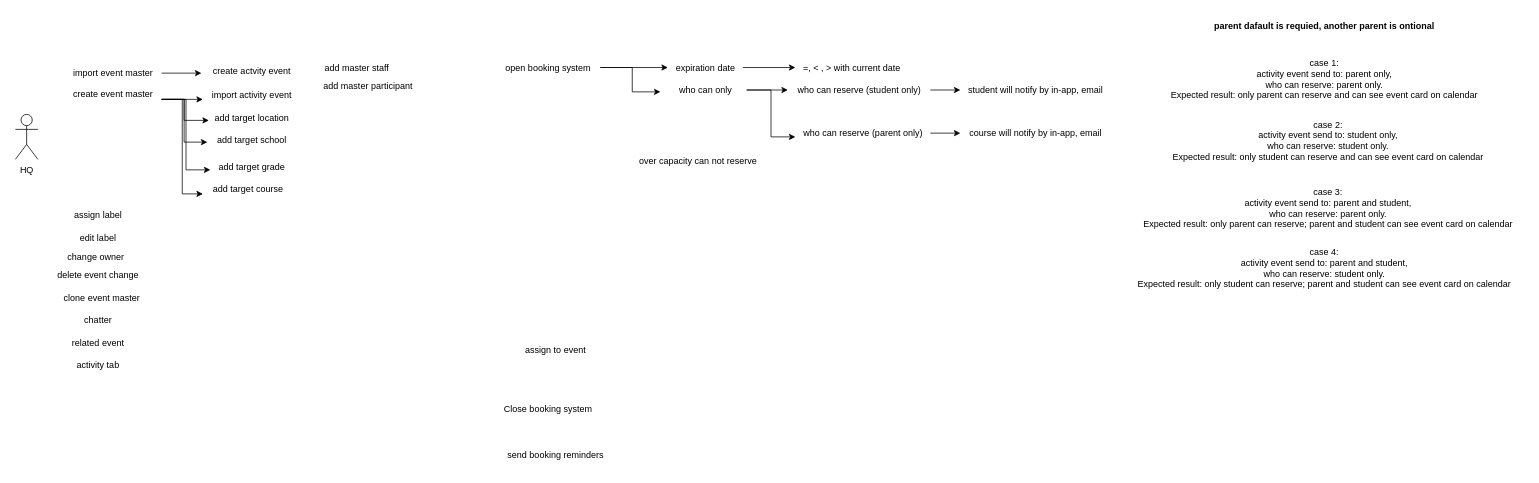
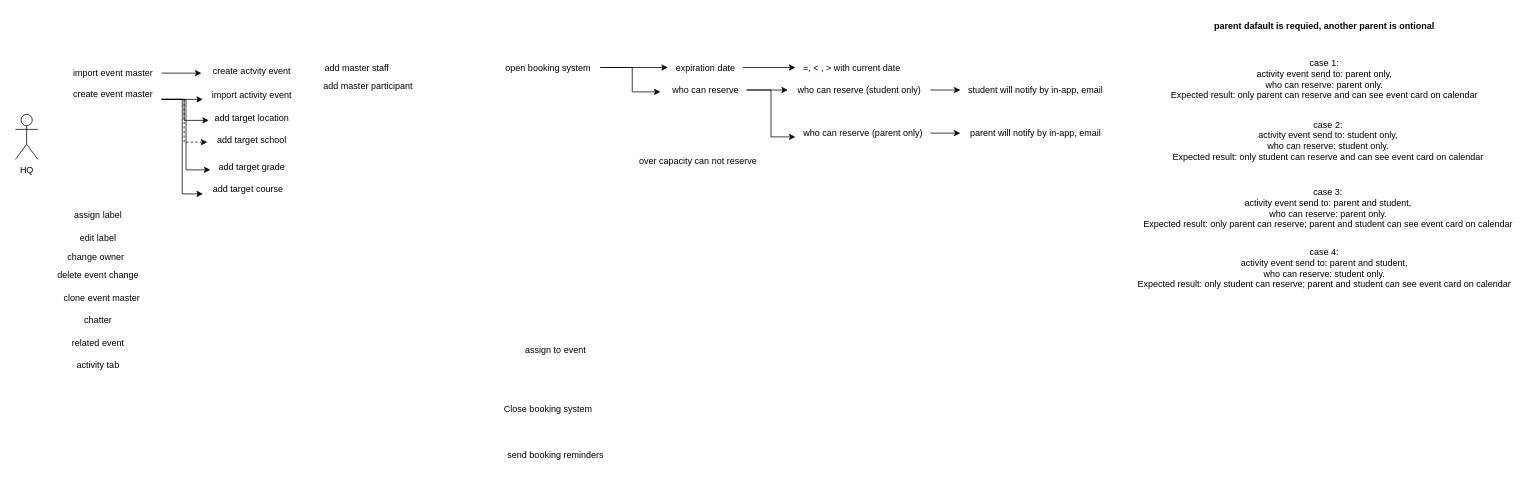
  <mxCell id="0" />
  <mxCell id="1" parent="0" />
  <mxCell id="2" value="HQ" style="shape=umlActor;verticalLabelPosition=bottom;verticalAlign=top;html=1;outlineConnect=0;" vertex="1" parent="1"><mxGeometry x="20" y="152" width="30" height="60" as="geometry" /></mxCell>
  <mxCell id="3" value="create event master&lt;div&gt;&lt;div&gt;&lt;br&gt;&lt;/div&gt;&lt;/div&gt;" style="text;html=1;align=center;verticalAlign=middle;resizable=0;points=[];autosize=1;strokeColor=none;fillColor=none;" vertex="1" parent="1"><mxGeometry x="85" y="112" width="130" height="40" as="geometry" /></mxCell>
  <mxCell id="4" value="create actvity event&lt;div&gt;&lt;br&gt;&lt;/div&gt;" style="text;html=1;align=center;verticalAlign=middle;resizable=0;points=[];autosize=1;strokeColor=none;fillColor=none;" vertex="1" parent="1"><mxGeometry x="270" y="82" width="130" height="40" as="geometry" /></mxCell>
  <mxCell id="5" value="import event master" style="text;html=1;align=center;verticalAlign=middle;resizable=0;points=[];autosize=1;strokeColor=none;fillColor=none;" vertex="1" parent="1"><mxGeometry x="85" y="82" width="130" height="30" as="geometry" /></mxCell>
  <mxCell id="6" value="import activity event" style="text;html=1;align=center;verticalAlign=middle;resizable=0;points=[];autosize=1;strokeColor=none;fillColor=none;" vertex="1" parent="1"><mxGeometry x="270" y="112" width="130" height="30" as="geometry" /></mxCell>
  <mxCell id="7" value="add target location" style="text;html=1;align=center;verticalAlign=middle;resizable=0;points=[];autosize=1;strokeColor=none;fillColor=none;" vertex="1" parent="1"><mxGeometry x="275" y="142" width="120" height="30" as="geometry" /></mxCell>
  <mxCell id="8" value="add target school" style="text;html=1;align=center;verticalAlign=middle;resizable=0;points=[];autosize=1;strokeColor=none;fillColor=none;" vertex="1" parent="1"><mxGeometry x="275" y="172" width="120" height="30" as="geometry" /></mxCell>
  <mxCell id="9" value="add target grade" style="text;html=1;align=center;verticalAlign=middle;resizable=0;points=[];autosize=1;strokeColor=none;fillColor=none;" vertex="1" parent="1"><mxGeometry x="280" y="207" width="110" height="30" as="geometry" /></mxCell>
  <mxCell id="10" value="add target course" style="text;html=1;align=center;verticalAlign=middle;resizable=0;points=[];autosize=1;strokeColor=none;fillColor=none;" vertex="1" parent="1"><mxGeometry x="270" y="237" width="120" height="30" as="geometry" /></mxCell>
  <mxCell id="11" value="add mas&lt;span style=&quot;background-color: transparent; color: light-dark(rgb(0, 0, 0), rgb(255, 255, 255));&quot;&gt;ter staff&lt;/span&gt;" style="text;html=1;align=center;verticalAlign=middle;resizable=0;points=[];autosize=1;strokeColor=none;fillColor=none;" vertex="1" parent="1"><mxGeometry x="420" y="74.5" width="110" height="30" as="geometry" /></mxCell>
  <mxCell id="12" value="add master participant" style="text;html=1;align=center;verticalAlign=middle;resizable=0;points=[];autosize=1;strokeColor=none;fillColor=none;" vertex="1" parent="1"><mxGeometry x="420" y="99.5" width="140" height="30" as="geometry" /></mxCell>
  <mxCell id="13" style="edgeStyle=orthogonalEdgeStyle;rounded=0;orthogonalLoop=1;jettySize=auto;html=1;" edge="1" parent="1" source="14" target="24"><mxGeometry relative="1" as="geometry" /></mxCell>
  <mxCell id="14" value="open booking system" style="text;html=1;align=center;verticalAlign=middle;resizable=0;points=[];autosize=1;strokeColor=none;fillColor=none;" vertex="1" parent="1"><mxGeometry x="660" y="74.5" width="140" height="30" as="geometry" /></mxCell>
  <mxCell id="15" value="Close booking system" style="text;html=1;align=center;verticalAlign=middle;resizable=0;points=[];autosize=1;strokeColor=none;fillColor=none;" vertex="1" parent="1"><mxGeometry x="660" y="530" width="140" height="30" as="geometry" /></mxCell>
  <mxCell id="16" style="edgeStyle=orthogonalEdgeStyle;rounded=0;orthogonalLoop=1;jettySize=auto;html=1;" edge="1" parent="1" source="17" target="20"><mxGeometry relative="1" as="geometry" /></mxCell>
  <mxCell id="17" value="who can reserve (student only)" style="text;html=1;align=center;verticalAlign=middle;resizable=0;points=[];autosize=1;strokeColor=none;fillColor=none;" vertex="1" parent="1"><mxGeometry x="1050" y="104.5" width="190" height="30" as="geometry" /></mxCell>
  <mxCell id="18" style="edgeStyle=orthogonalEdgeStyle;rounded=0;orthogonalLoop=1;jettySize=auto;html=1;" edge="1" parent="1" source="19" target="21"><mxGeometry relative="1" as="geometry" /></mxCell>
  <mxCell id="19" value="who can reserve (parent only)" style="text;html=1;align=center;verticalAlign=middle;resizable=0;points=[];autosize=1;strokeColor=none;fillColor=none;" vertex="1" parent="1"><mxGeometry x="1060" y="162" width="180" height="30" as="geometry" /></mxCell>
  <mxCell id="20" value="student will notify by in-app, email" style="text;html=1;align=center;verticalAlign=middle;resizable=0;points=[];autosize=1;strokeColor=none;fillColor=none;" vertex="1" parent="1"><mxGeometry x="1280" y="104.5" width="200" height="30" as="geometry" /></mxCell>
- <mxCell id="21" value="course will notify by in-app, email" style="text;html=1;align=center;verticalAlign=middle;resizable=0;points=[];autosize=1;strokeColor=none;fillColor=none;" vertex="1" parent="1"><mxGeometry x="1280" y="162" width="200" height="30" as="geometry" /></mxCell>
+ <mxCell id="21" value="parent will notify by in-app, email" style="text;html=1;align=center;verticalAlign=middle;resizable=0;points=[];autosize=1;strokeColor=none;fillColor=none;" vertex="1" parent="1"><mxGeometry x="1280" y="162" width="200" height="30" as="geometry" /></mxCell>
  <mxCell id="22" value="assign to event" style="text;html=1;align=center;verticalAlign=middle;resizable=0;points=[];autosize=1;strokeColor=none;fillColor=none;" vertex="1" parent="1"><mxGeometry x="690" y="452" width="100" height="30" as="geometry" /></mxCell>
  <mxCell id="23" style="edgeStyle=orthogonalEdgeStyle;rounded=0;orthogonalLoop=1;jettySize=auto;html=1;" edge="1" parent="1" source="24" target="27"><mxGeometry relative="1" as="geometry" /></mxCell>
  <mxCell id="24" value="expiration date" style="text;html=1;align=center;verticalAlign=middle;resizable=0;points=[];autosize=1;strokeColor=none;fillColor=none;" vertex="1" parent="1"><mxGeometry x="890" y="74.5" width="100" height="30" as="geometry" /></mxCell>
  <mxCell id="25" style="edgeStyle=orthogonalEdgeStyle;rounded=0;orthogonalLoop=1;jettySize=auto;html=1;" edge="1" parent="1" source="26" target="17"><mxGeometry relative="1" as="geometry" /></mxCell>
- <mxCell id="26" value="who can only" style="text;html=1;align=center;verticalAlign=middle;resizable=0;points=[];autosize=1;strokeColor=none;fillColor=none;" vertex="1" parent="1"><mxGeometry x="885" y="104.5" width="110" height="30" as="geometry" /></mxCell>
+ <mxCell id="26" value="who can reserve" style="text;html=1;align=center;verticalAlign=middle;resizable=0;points=[];autosize=1;strokeColor=none;fillColor=none;" vertex="1" parent="1"><mxGeometry x="885" y="104.5" width="110" height="30" as="geometry" /></mxCell>
  <mxCell id="27" value="=, &amp;lt; , &amp;gt; with current date" style="text;html=1;align=center;verticalAlign=middle;resizable=0;points=[];autosize=1;strokeColor=none;fillColor=none;" vertex="1" parent="1"><mxGeometry x="1060" y="74.5" width="150" height="30" as="geometry" /></mxCell>
  <mxCell id="28" style="edgeStyle=orthogonalEdgeStyle;rounded=0;orthogonalLoop=1;jettySize=auto;html=1;entryX=0;entryY=0.667;entryDx=0;entryDy=0;entryPerimeter=0;" edge="1" parent="1" source="26" target="19"><mxGeometry relative="1" as="geometry" /></mxCell>
  <mxCell id="29" style="edgeStyle=orthogonalEdgeStyle;rounded=0;orthogonalLoop=1;jettySize=auto;html=1;entryX=-0.015;entryY=0.375;entryDx=0;entryDy=0;entryPerimeter=0;" edge="1" parent="1" source="5" target="4"><mxGeometry relative="1" as="geometry" /></mxCell>
  <mxCell id="30" style="edgeStyle=orthogonalEdgeStyle;rounded=0;orthogonalLoop=1;jettySize=auto;html=1;entryX=0;entryY=0.667;entryDx=0;entryDy=0;entryPerimeter=0;" edge="1" parent="1" source="3" target="6"><mxGeometry relative="1" as="geometry" /></mxCell>
  <mxCell id="31" style="edgeStyle=orthogonalEdgeStyle;rounded=0;orthogonalLoop=1;jettySize=auto;html=1;entryX=0.025;entryY=0.6;entryDx=0;entryDy=0;entryPerimeter=0;" edge="1" parent="1" source="3" target="7"><mxGeometry relative="1" as="geometry"><Array as="points"><mxPoint x="245" y="132" /><mxPoint x="245" y="160" /></Array></mxGeometry></mxCell>
- <mxCell id="32" style="edgeStyle=orthogonalEdgeStyle;rounded=0;orthogonalLoop=1;jettySize=auto;html=1;entryX=0.008;entryY=0.567;entryDx=0;entryDy=0;entryPerimeter=0;" edge="1" parent="1" source="3" target="8"><mxGeometry relative="1" as="geometry" /></mxCell>
+ <mxCell id="32" style="edgeStyle=orthogonalEdgeStyle;rounded=0;orthogonalLoop=1;jettySize=auto;html=1;entryX=0.008;entryY=0.567;entryDx=0;entryDy=0;entryPerimeter=0;dashed=1;" edge="1" parent="1" source="3" target="8"><mxGeometry relative="1" as="geometry" /></mxCell>
  <mxCell id="33" style="edgeStyle=orthogonalEdgeStyle;rounded=0;orthogonalLoop=1;jettySize=auto;html=1;entryX=0;entryY=0.633;entryDx=0;entryDy=0;entryPerimeter=0;" edge="1" parent="1" source="3" target="9"><mxGeometry relative="1" as="geometry" /></mxCell>
  <mxCell id="34" style="edgeStyle=orthogonalEdgeStyle;rounded=0;orthogonalLoop=1;jettySize=auto;html=1;entryX=0;entryY=0.7;entryDx=0;entryDy=0;entryPerimeter=0;" edge="1" parent="1" source="3" target="10"><mxGeometry relative="1" as="geometry" /></mxCell>
  <mxCell id="35" value="send booking reminders" style="text;html=1;align=center;verticalAlign=middle;resizable=0;points=[];autosize=1;strokeColor=none;fillColor=none;" vertex="1" parent="1"><mxGeometry x="665" y="592" width="150" height="30" as="geometry" /></mxCell>
  <mxCell id="36" value="delete event change" style="text;html=1;align=center;verticalAlign=middle;resizable=0;points=[];autosize=1;strokeColor=none;fillColor=none;" vertex="1" parent="1"><mxGeometry x="65" y="352" width="130" height="30" as="geometry" /></mxCell>
  <mxCell id="37" value="clone event master" style="text;html=1;align=center;verticalAlign=middle;resizable=0;points=[];autosize=1;strokeColor=none;fillColor=none;" vertex="1" parent="1"><mxGeometry x="75" y="382" width="120" height="30" as="geometry" /></mxCell>
  <mxCell id="38" value="chatter" style="text;html=1;align=center;verticalAlign=middle;resizable=0;points=[];autosize=1;strokeColor=none;fillColor=none;" vertex="1" parent="1"><mxGeometry x="100" y="412" width="60" height="30" as="geometry" /></mxCell>
  <mxCell id="39" value="related event" style="text;html=1;align=center;verticalAlign=middle;resizable=0;points=[];autosize=1;strokeColor=none;fillColor=none;" vertex="1" parent="1"><mxGeometry x="85" y="442" width="90" height="30" as="geometry" /></mxCell>
  <mxCell id="40" value="activity tab" style="text;html=1;align=center;verticalAlign=middle;resizable=0;points=[];autosize=1;strokeColor=none;fillColor=none;" vertex="1" parent="1"><mxGeometry x="90" y="472" width="80" height="30" as="geometry" /></mxCell>
  <mxCell id="41" value="case 1:&lt;br&gt;activity event send to: parent only, &lt;br&gt;who can reserve: parent only. &lt;br&gt;Expected result: only parent can reserve and can see event card on calendar" style="text;html=1;align=center;verticalAlign=middle;resizable=0;points=[];autosize=1;strokeColor=none;fillColor=none;" vertex="1" parent="1"><mxGeometry x="1550" y="69.5" width="430" height="70" as="geometry" /></mxCell>
  <mxCell id="42" value="&lt;div&gt;case 2:&lt;br&gt;activity event send to: student only,&lt;br&gt;who can reserve: student only.&lt;br&gt;Expected result: only student can reserve and can see event card on calendar&lt;/div&gt;" style="text;html=1;align=center;verticalAlign=middle;resizable=0;points=[];autosize=1;strokeColor=none;fillColor=none;" vertex="1" parent="1"><mxGeometry x="1550" y="152" width="440" height="70" as="geometry" /></mxCell>
  <mxCell id="43" value="case 3:&lt;br&gt;activity event send to: parent and student,&lt;br&gt;who can reserve: parent only.&lt;br&gt;Expected result: only parent can reserve; parent and student can see event card on calendar" style="text;html=1;align=center;verticalAlign=middle;resizable=0;points=[];autosize=1;strokeColor=none;fillColor=none;" vertex="1" parent="1"><mxGeometry x="1510" y="242" width="520" height="70" as="geometry" /></mxCell>
  <mxCell id="44" value="case 4:&lt;br&gt;activity event send to: parent and student,&lt;br&gt;who can reserve: student only.&lt;br&gt;Expected result: only student can reserve; parent and student can see event card on calendar" style="text;html=1;align=center;verticalAlign=middle;resizable=0;points=[];autosize=1;strokeColor=none;fillColor=none;" vertex="1" parent="1"><mxGeometry x="1505" y="322" width="520" height="70" as="geometry" /></mxCell>
  <mxCell id="45" value="&lt;b&gt;parent dafault is requied, another parent is ontional&lt;/b&gt;" style="text;html=1;align=center;verticalAlign=middle;resizable=0;points=[];autosize=1;strokeColor=none;fillColor=none;" vertex="1" parent="1"><mxGeometry x="1605" y="20" width="320" height="30" as="geometry" /></mxCell>
  <mxCell id="46" style="edgeStyle=orthogonalEdgeStyle;rounded=0;orthogonalLoop=1;jettySize=auto;html=1;entryX=-0.045;entryY=0.583;entryDx=0;entryDy=0;entryPerimeter=0;" edge="1" parent="1" source="14" target="26"><mxGeometry relative="1" as="geometry" /></mxCell>
  <mxCell id="47" value="assign label" style="text;html=1;align=center;verticalAlign=middle;resizable=0;points=[];autosize=1;strokeColor=none;fillColor=none;" vertex="1" parent="1"><mxGeometry x="85" y="272" width="90" height="30" as="geometry" /></mxCell>
  <mxCell id="48" value="edit label" style="text;html=1;align=center;verticalAlign=middle;resizable=0;points=[];autosize=1;strokeColor=none;fillColor=none;" vertex="1" parent="1"><mxGeometry x="95" y="302" width="70" height="30" as="geometry" /></mxCell>
  <mxCell id="49" value="change owner" style="text;html=1;align=center;verticalAlign=middle;resizable=0;points=[];autosize=1;strokeColor=none;fillColor=none;" vertex="1" parent="1"><mxGeometry x="77" y="328" width="100" height="30" as="geometry" /></mxCell>
  <mxCell id="50" value="over capacity can not reserve" style="text;html=1;align=center;verticalAlign=middle;resizable=0;points=[];autosize=1;strokeColor=none;fillColor=none;" vertex="1" parent="1"><mxGeometry x="840" y="200" width="180" height="30" as="geometry" /></mxCell>
